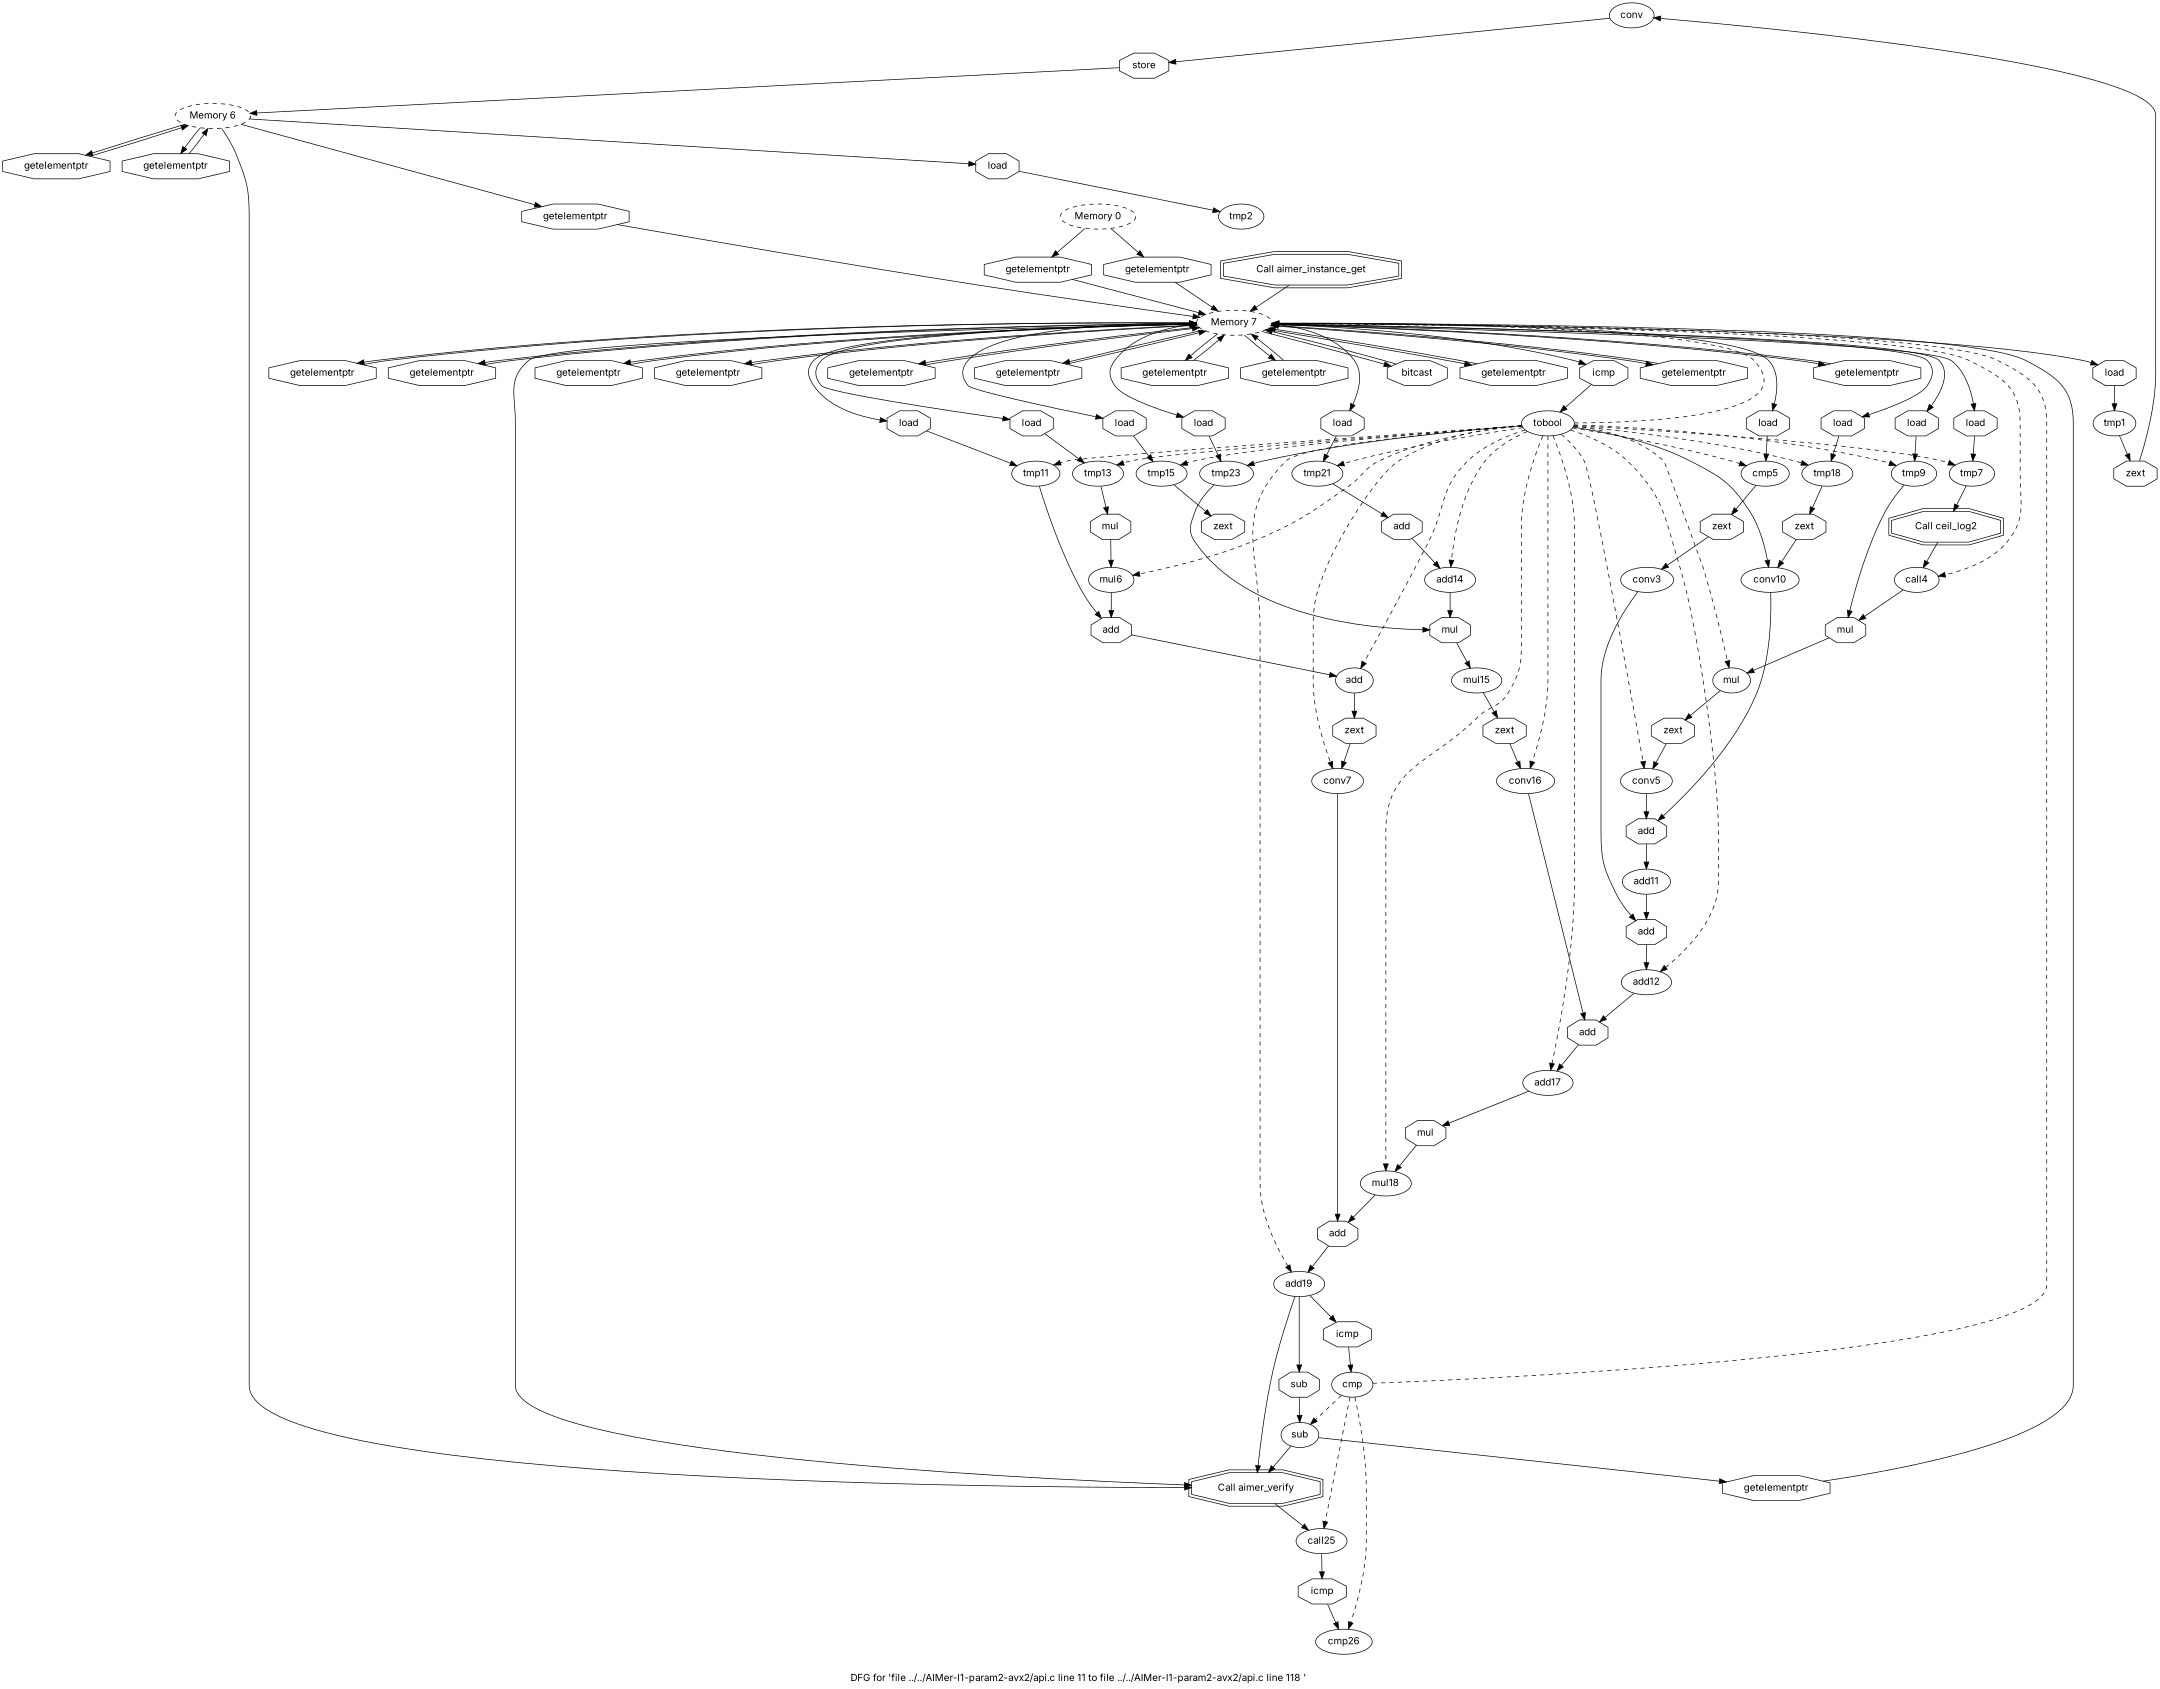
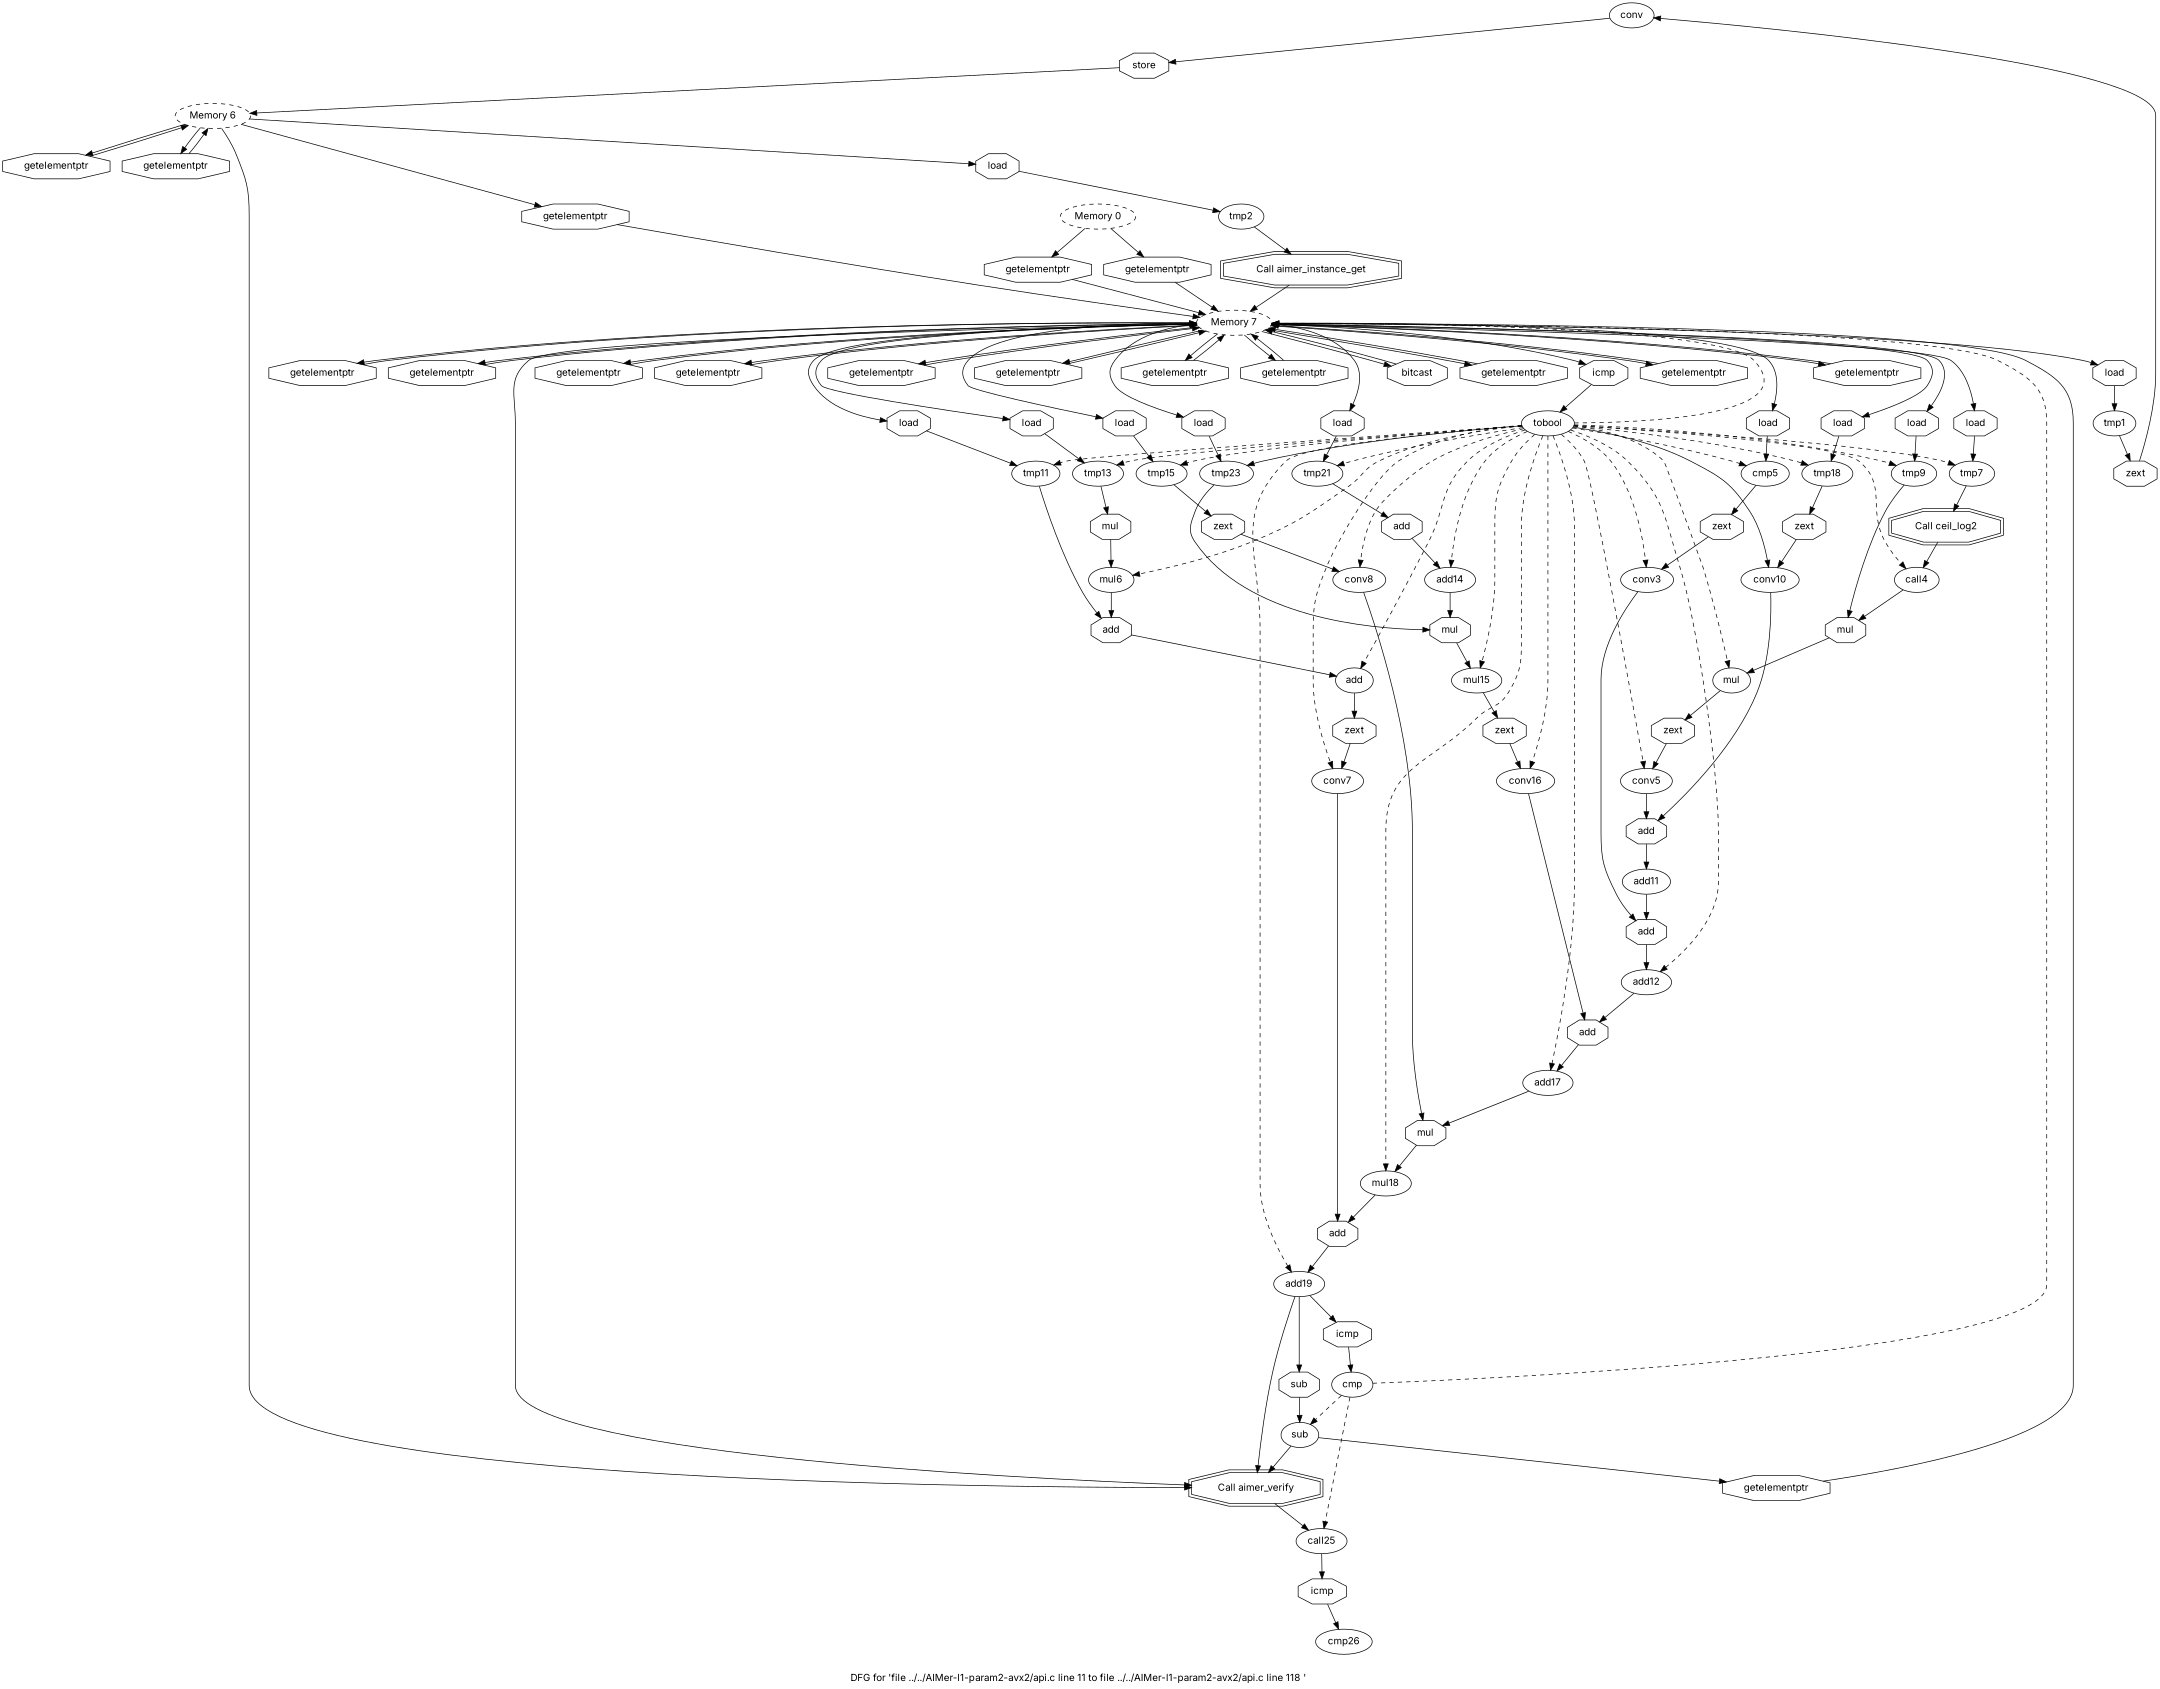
  digraph {
    fontname=Inter
    label="DFG for 'file ../../AIMer-l1-param2-avx2/api.c line 11 to file ../../AIMer-l1-param2-avx2/api.c line 118 ' "
    node [fontname=Inter shape=octagon style=solid]
    edge [fontname=Inter]
    n1 [label=conv shape=ellipse]
    n2 [label=store]
    n3 [label="Memory 6" shape=ellipse style=dashed]
    n4 [label="Call aimer_verify" shape=doubleoctagon]
    n5 [label=getelementptr]
    n6 [label=getelementptr]
    n7 [label=getelementptr]
    n8 [label=load]
    n9 [label=load]
    n10 [label=tmp1 shape=ellipse]
    n11 [label=zext]
    n12 [label=getelementptr]
    n13 [label="Memory 7" shape=ellipse style=dashed]
    n14 [label=getelementptr]
    n15 [label=getelementptr]
    n16 [label=load]
    n17 [label=getelementptr]
    n18 [label=getelementptr]
    n19 [label=load]
    n20 [label=load]
    n21 [label=getelementptr]
    n22 [label=load]
    n23 [label=getelementptr]
    n24 [label=icmp]
    n25 [label=getelementptr]
    n26 [label=getelementptr]
    n27 [label=load]
    n28 [label=bitcast]
    n29 [label=getelementptr]
    n30 [label=load]
    n31 [label=getelementptr]
    n32 [label=load]
    n33 [label=load]
    n34 [label=getelementptr]
    n35 [label=load]
    n36 [label=tmp21 shape=ellipse]
    n37 [label=tmp9 shape=ellipse]
    n38 [label=tmp13 shape=ellipse]
    n39 [label=tmp11 shape=ellipse]
    n40 [label=tobool shape=ellipse]
    n41 [label=cmp5 shape=ellipse]
    n42 [label=call25 shape=ellipse]
    n43 [label=tmp18 shape=ellipse]
    n44 [label=tmp7 shape=ellipse]
    n45 [label=tmp23 shape=ellipse]
    n46 [label=tmp15 shape=ellipse]
    n47 [label=add]
    n48 [label=mul]
    n49 [label=mul]
    n50 [label=add]
    n51 [label=add12 shape=ellipse]
    n52 [label=add14 shape=ellipse]
    n53 [label=mul15 shape=ellipse]
    n54 [label=call4 shape=ellipse]
    n55 [label=mul shape=ellipse]
    n56 [label=conv5 shape=ellipse]
    n57 [label=mul6 shape=ellipse]
    n58 [label=add shape=ellipse]
    n59 [label=conv7 shape=ellipse]
    n60 [label=conv10 shape=ellipse]
    n61 [label=mul18 shape=ellipse]
    n62 [label=add19 shape=ellipse]
    n63 [label=conv3 shape=ellipse]
    n64 [label=conv16 shape=ellipse]
    n65 [label=add17 shape=ellipse]
+   n66 [label=conv8 shape=ellipse]
    n67 [label=zext]
    n68 [label=icmp]
    n69 [label=zext]
    n70 [label="Call ceil_log2" shape=doubleoctagon]
    n71 [label=mul]
    n72 [label=zext]
    n73 [label=tmp2 shape=ellipse]
    n74 [label="Call aimer_instance_get" shape=doubleoctagon]
    n75 [label="Memory 0" shape=ellipse style=dashed]
    n76 [label=getelementptr]
    n77 [label=add]
    n78 [label=add]
    n79 [label=zext]
    n80 [label=zext]
    n81 [label=add]
    n82 [label=zext]
    n83 [label=add]
    n84 [label=add11 shape=ellipse]
    n85 [label=icmp]
    n86 [label=sub]
    n87 [label=cmp shape=ellipse]
    n88 [label=cmp26 shape=ellipse]
    n89 [label=sub shape=ellipse]
    n90 [label=mul]
    n91 [label=getelementptr]
    n1 -> n2
    n2 -> n3
    n3 -> n4
    n3 -> n5
    n3 -> n6
    n3 -> n7
    n3 -> n8
    n4 -> n42
    n5 -> n3
    n6 -> n3
    n7 -> n13
    n8 -> n73
    n9 -> n10
    n10 -> n11
    n11 -> n1
    n12 -> n13
    n13 -> n4
    n13 -> n9
    n13 -> n14
    n13 -> n15
    n13 -> n16
    n13 -> n17
    n13 -> n18
    n13 -> n19
    n13 -> n20
    n13 -> n21
    n13 -> n22
    n13 -> n23
    n13 -> n24
    n13 -> n25
    n13 -> n26
    n13 -> n27
    n13 -> n28
    n13 -> n29
    n13 -> n30
    n13 -> n31
    n13 -> n32
    n13 -> n33
    n13 -> n34
    n13 -> n35
    n14 -> n13
    n15 -> n13
    n16 -> n36
    n17 -> n13
    n18 -> n13
    n19 -> n37
    n20 -> n38
    n21 -> n13
    n22 -> n39
    n23 -> n13
    n24 -> n40
    n25 -> n13
    n26 -> n13
    n27 -> n41
    n28 -> n13
    n29 -> n13
    n30 -> n43
    n31 -> n13
    n32 -> n44
    n33 -> n45
    n34 -> n13
    n35 -> n46
    n36 -> n47
    n37 -> n48
    n38 -> n49
    n39 -> n50
    n40 -> n13 [style=dashed]
    n40 -> n36 [style=dashed]
    n40 -> n37 [style=dashed]
    n40 -> n38 [style=dashed]
    n40 -> n39 [style=dashed]
    n40 -> n41 [style=dashed]
    n40 -> n43 [style=dashed]
    n40 -> n44 [style=dashed]
    n40 -> n45 [style=solid]
    n40 -> n46 [style=dashed]
    n40 -> n51 [style=dashed]
    n40 -> n52 [style=dashed]
-   n13 -> n54 [style=dashed]
+   n40 -> n53 [style=dashed]
+   n40 -> n54 [style=dashed]
    n40 -> n55 [style=dashed]
    n40 -> n56 [style=dashed]
    n40 -> n57 [style=dashed]
    n40 -> n58 [style=dashed]
    n40 -> n59 [style=dashed]
    n40 -> n60 [style=solid]
    n40 -> n61 [style=dashed]
    n40 -> n62 [style=dashed]
+   n40 -> n63 [style=dashed]
    n40 -> n64 [style=dashed]
    n40 -> n65 [style=dashed]
+   n40 -> n66 [style=dashed]
    n41 -> n67
    n42 -> n68
    n43 -> n69
    n44 -> n70
    n45 -> n71
    n46 -> n72
    n47 -> n52
    n48 -> n55
    n49 -> n57
    n50 -> n58
    n51 -> n78
    n52 -> n71
    n53 -> n79
    n54 -> n48
    n55 -> n80
    n56 -> n81
    n57 -> n50
    n58 -> n82
    n59 -> n83
    n60 -> n81
    n61 -> n83
    n62 -> n4
    n62 -> n85
    n62 -> n86
    n63 -> n77
    n64 -> n78
    n65 -> n90
+   n66 -> n90
    n67 -> n63
    n68 -> n88
    n69 -> n60
    n70 -> n54
    n71 -> n53
+   n72 -> n66
+   n73 -> n74
    n74 -> n13
    n75 -> n12
    n75 -> n76
    n76 -> n13
    n77 -> n51
    n78 -> n65
    n79 -> n64
    n80 -> n56
    n81 -> n84
    n82 -> n59
    n83 -> n62
    n84 -> n77
    n85 -> n87
    n86 -> n89
    n87 -> n13 [style=dashed]
    n87 -> n42 [style=dashed]
-   n87 -> n88 [style=dashed]
    n87 -> n89 [style=dashed]
    n89 -> n4
    n89 -> n91
    n90 -> n61
    n91 -> n13
  }
